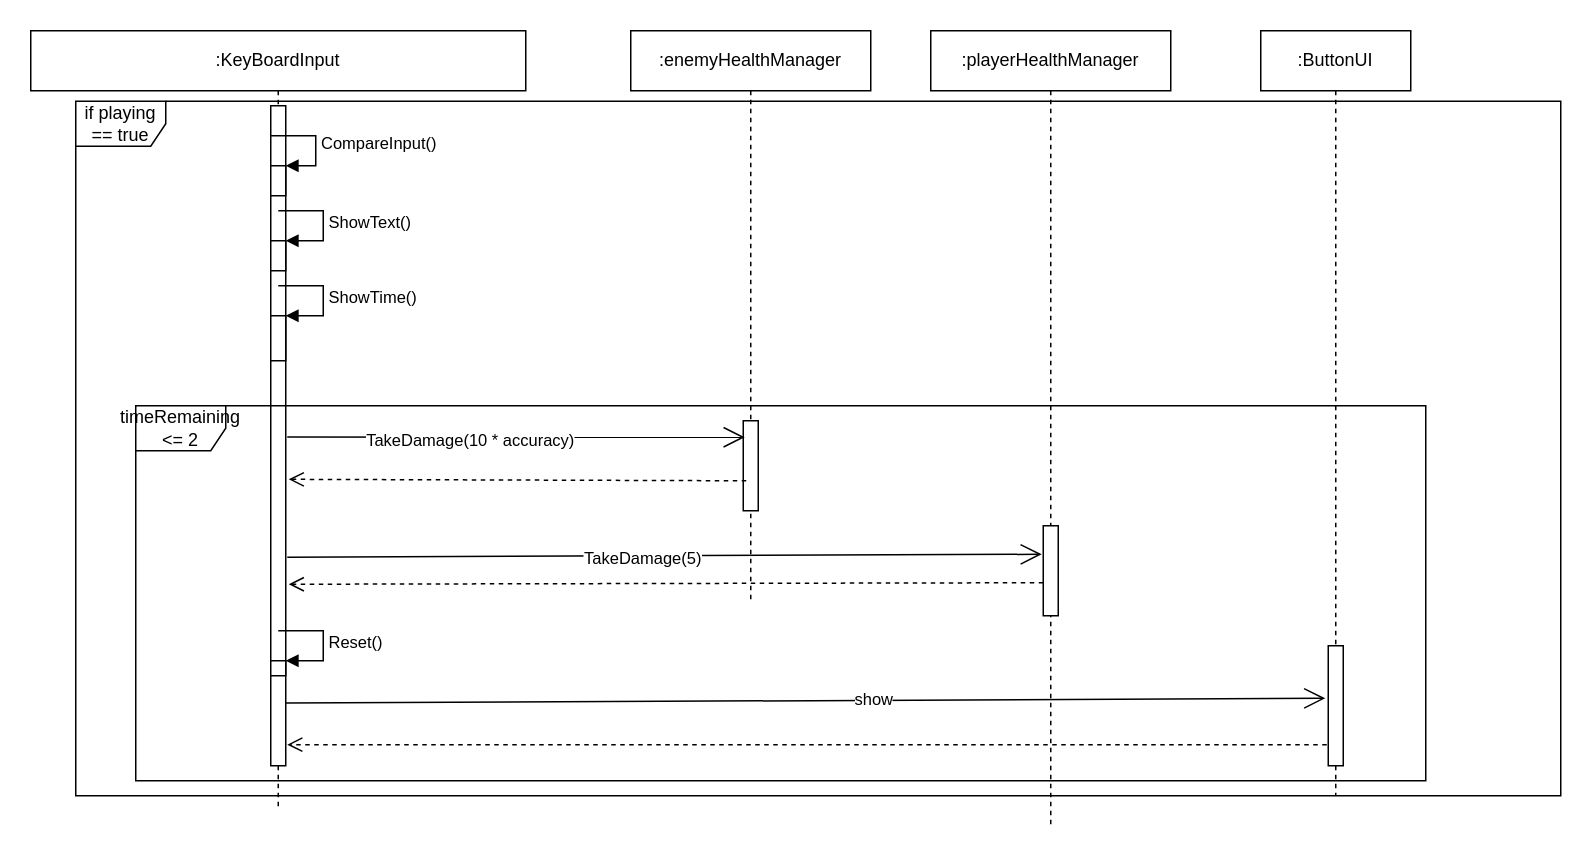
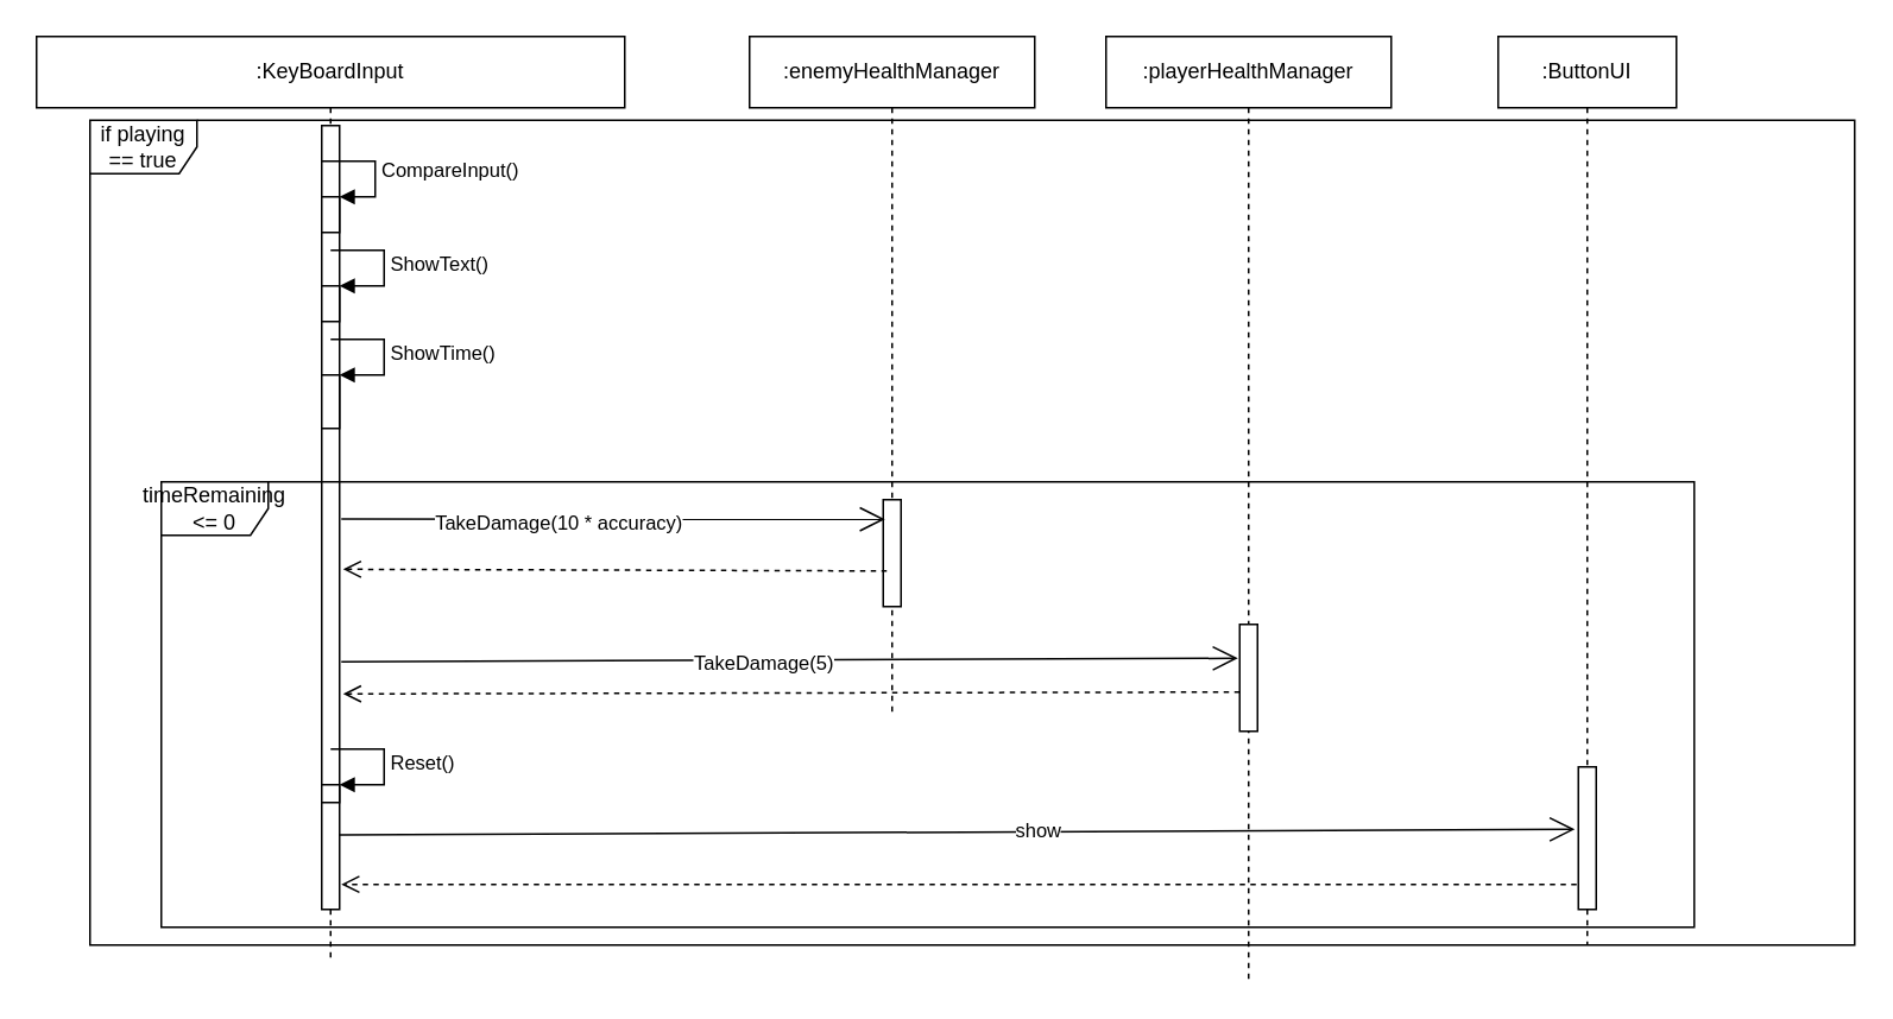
  <mxCell id="0" />
  <mxCell id="1" parent="0" />
  <mxCell id="2" value=":KeyBoardInput" style="shape=umlLifeline;perimeter=lifelinePerimeter;whiteSpace=wrap;html=1;container=1;collapsible=0;recursiveResize=0;outlineConnect=0;" vertex="1" parent="1"><mxGeometry x="20" y="20" width="330" height="520" as="geometry" /></mxCell>
  <mxCell id="3" value="" style="html=1;points=[];perimeter=orthogonalPerimeter;" vertex="1" parent="2"><mxGeometry x="160" y="50" width="10" height="440" as="geometry" /></mxCell>
  <mxCell id="4" value="" style="html=1;points=[];perimeter=orthogonalPerimeter;" vertex="1" parent="2"><mxGeometry x="160" y="90" width="10" height="20" as="geometry" /></mxCell>
  <mxCell id="5" value="CompareInput()" style="edgeStyle=orthogonalEdgeStyle;html=1;align=left;spacingLeft=2;endArrow=block;rounded=0;entryX=1;entryY=0;" edge="1" target="4" parent="2"><mxGeometry relative="1" as="geometry"><mxPoint x="160" y="70" as="sourcePoint" /><Array as="points"><mxPoint x="190" y="70" /></Array></mxGeometry></mxCell>
  <mxCell id="6" value="" style="html=1;points=[];perimeter=orthogonalPerimeter;" vertex="1" parent="2"><mxGeometry x="160" y="140" width="10" height="20" as="geometry" /></mxCell>
  <mxCell id="7" value="ShowText()" style="edgeStyle=orthogonalEdgeStyle;html=1;align=left;spacingLeft=2;endArrow=block;rounded=0;entryX=1;entryY=0;" edge="1" target="6" parent="2"><mxGeometry relative="1" as="geometry"><mxPoint x="165" y="120" as="sourcePoint" /><Array as="points"><mxPoint x="195" y="120" /></Array></mxGeometry></mxCell>
  <mxCell id="8" value="" style="html=1;points=[];perimeter=orthogonalPerimeter;" vertex="1" parent="2"><mxGeometry x="160" y="190" width="10" height="30" as="geometry" /></mxCell>
  <mxCell id="9" value="ShowTime()" style="edgeStyle=orthogonalEdgeStyle;html=1;align=left;spacingLeft=2;endArrow=block;rounded=0;entryX=1;entryY=0;" edge="1" target="8" parent="2"><mxGeometry relative="1" as="geometry"><mxPoint x="165" y="170" as="sourcePoint" /><Array as="points"><mxPoint x="195" y="170" /></Array></mxGeometry></mxCell>
  <mxCell id="10" value="" style="html=1;points=[];perimeter=orthogonalPerimeter;" vertex="1" parent="2"><mxGeometry x="160" y="420" width="10" height="10" as="geometry" /></mxCell>
  <mxCell id="11" value="Reset()" style="edgeStyle=orthogonalEdgeStyle;html=1;align=left;spacingLeft=2;endArrow=block;rounded=0;entryX=1;entryY=0;" edge="1" target="10" parent="2"><mxGeometry relative="1" as="geometry"><mxPoint x="165" y="400" as="sourcePoint" /><Array as="points"><mxPoint x="195" y="400" /></Array></mxGeometry></mxCell>
  <mxCell id="12" value=":enemyHealthManager" style="shape=umlLifeline;perimeter=lifelinePerimeter;whiteSpace=wrap;html=1;container=1;collapsible=0;recursiveResize=0;outlineConnect=0;" vertex="1" parent="1"><mxGeometry x="420" y="20" width="160" height="380" as="geometry" /></mxCell>
  <mxCell id="13" value="" style="html=1;points=[];perimeter=orthogonalPerimeter;" vertex="1" parent="12"><mxGeometry x="75" y="260" width="10" height="60" as="geometry" /></mxCell>
  <mxCell id="14" value=":playerHealthManager" style="shape=umlLifeline;perimeter=lifelinePerimeter;whiteSpace=wrap;html=1;container=1;collapsible=0;recursiveResize=0;outlineConnect=0;" vertex="1" parent="1"><mxGeometry x="620" y="20" width="160" height="530" as="geometry" /></mxCell>
  <mxCell id="15" value="" style="html=1;points=[];perimeter=orthogonalPerimeter;" vertex="1" parent="14"><mxGeometry x="75" y="330" width="10" height="60" as="geometry" /></mxCell>
  <mxCell id="16" value="" style="endArrow=open;endFill=1;endSize=12;html=1;rounded=0;exitX=1.1;exitY=0.502;exitDx=0;exitDy=0;exitPerimeter=0;entryX=0.1;entryY=0.183;entryDx=0;entryDy=0;entryPerimeter=0;" edge="1" parent="1" source="3" target="13"><mxGeometry width="160" relative="1" as="geometry"><mxPoint x="214" y="289.5" as="sourcePoint" /><mxPoint x="510" y="300" as="targetPoint" /></mxGeometry></mxCell>
  <mxCell id="17" value="TakeDamage(10 * accuracy)" style="edgeLabel;html=1;align=center;verticalAlign=middle;resizable=0;points=[];" vertex="1" connectable="0" parent="16"><mxGeometry x="-0.2" y="-2" relative="1" as="geometry"><mxPoint as="offset" /></mxGeometry></mxCell>
  <mxCell id="18" value="" style="html=1;verticalAlign=bottom;endArrow=open;dashed=1;endSize=8;rounded=0;exitX=0.2;exitY=0.667;exitDx=0;exitDy=0;exitPerimeter=0;entryX=1.2;entryY=0.566;entryDx=0;entryDy=0;entryPerimeter=0;" edge="1" parent="1" source="13" target="3"><mxGeometry relative="1" as="geometry"><mxPoint x="410" y="320" as="sourcePoint" /><mxPoint x="330" y="320" as="targetPoint" /></mxGeometry></mxCell>
  <mxCell id="19" value="" style="endArrow=open;endFill=1;endSize=12;html=1;rounded=0;exitX=1.1;exitY=0.684;exitDx=0;exitDy=0;exitPerimeter=0;entryX=-0.1;entryY=0.317;entryDx=0;entryDy=0;entryPerimeter=0;" edge="1" parent="1" source="3" target="15"><mxGeometry width="160" relative="1" as="geometry"><mxPoint x="320" y="420" as="sourcePoint" /><mxPoint x="570" y="420" as="targetPoint" /></mxGeometry></mxCell>
  <mxCell id="20" value="TakeDamage(5)" style="edgeLabel;html=1;align=center;verticalAlign=middle;resizable=0;points=[];" vertex="1" connectable="0" parent="19"><mxGeometry x="-0.062" y="-1" relative="1" as="geometry"><mxPoint as="offset" /></mxGeometry></mxCell>
  <mxCell id="21" value="" style="html=1;verticalAlign=bottom;endArrow=open;dashed=1;endSize=8;rounded=0;exitX=0;exitY=0.633;exitDx=0;exitDy=0;exitPerimeter=0;entryX=1.2;entryY=0.725;entryDx=0;entryDy=0;entryPerimeter=0;" edge="1" parent="1" source="15" target="3"><mxGeometry relative="1" as="geometry"><mxPoint x="625" y="399.98" as="sourcePoint" /><mxPoint x="440" y="490" as="targetPoint" /><Array as="points" /></mxGeometry></mxCell>
  <mxCell id="22" value=":ButtonUI" style="shape=umlLifeline;perimeter=lifelinePerimeter;whiteSpace=wrap;html=1;container=1;collapsible=0;recursiveResize=0;outlineConnect=0;" vertex="1" parent="1"><mxGeometry x="840" y="20" width="100" height="510" as="geometry" /></mxCell>
  <mxCell id="23" value="" style="html=1;points=[];perimeter=orthogonalPerimeter;" vertex="1" parent="22"><mxGeometry x="45" y="410" width="10" height="80" as="geometry" /></mxCell>
  <mxCell id="24" value="" style="endArrow=open;endFill=1;endSize=12;html=1;rounded=0;exitX=1;exitY=0.905;exitDx=0;exitDy=0;exitPerimeter=0;entryX=-0.2;entryY=0.438;entryDx=0;entryDy=0;entryPerimeter=0;" edge="1" parent="1" source="3" target="23"><mxGeometry width="160" relative="1" as="geometry"><mxPoint x="240" y="470" as="sourcePoint" /><mxPoint x="600" y="470" as="targetPoint" /></mxGeometry></mxCell>
  <mxCell id="25" value="show" style="edgeLabel;html=1;align=center;verticalAlign=middle;resizable=0;points=[];" vertex="1" connectable="0" parent="24"><mxGeometry x="0.131" y="1" relative="1" as="geometry"><mxPoint as="offset" /></mxGeometry></mxCell>
  <mxCell id="26" value="" style="html=1;verticalAlign=bottom;endArrow=open;dashed=1;endSize=8;rounded=0;exitX=-0.1;exitY=0.825;exitDx=0;exitDy=0;exitPerimeter=0;entryX=1.1;entryY=0.968;entryDx=0;entryDy=0;entryPerimeter=0;" edge="1" parent="1" source="23" target="3"><mxGeometry x="-1" y="192" relative="1" as="geometry"><mxPoint x="530" y="500" as="sourcePoint" /><mxPoint x="450" y="500" as="targetPoint" /><mxPoint x="120" y="-42" as="offset" /></mxGeometry></mxCell>
  <mxCell id="27" value="if playing == true" style="shape=umlFrame;whiteSpace=wrap;html=1;" vertex="1" parent="1"><mxGeometry x="50" y="67" width="990" height="463" as="geometry" /></mxCell>
- <mxCell id="28" value="timeRemaining &amp;lt;= 2" style="shape=umlFrame;whiteSpace=wrap;html=1;" vertex="1" parent="1"><mxGeometry x="90" y="270" width="860" height="250" as="geometry" /></mxCell>
+ <mxCell id="28" value="timeRemaining &amp;lt;= 0" style="shape=umlFrame;whiteSpace=wrap;html=1;" vertex="1" parent="1"><mxGeometry x="90" y="270" width="860" height="250" as="geometry" /></mxCell>
